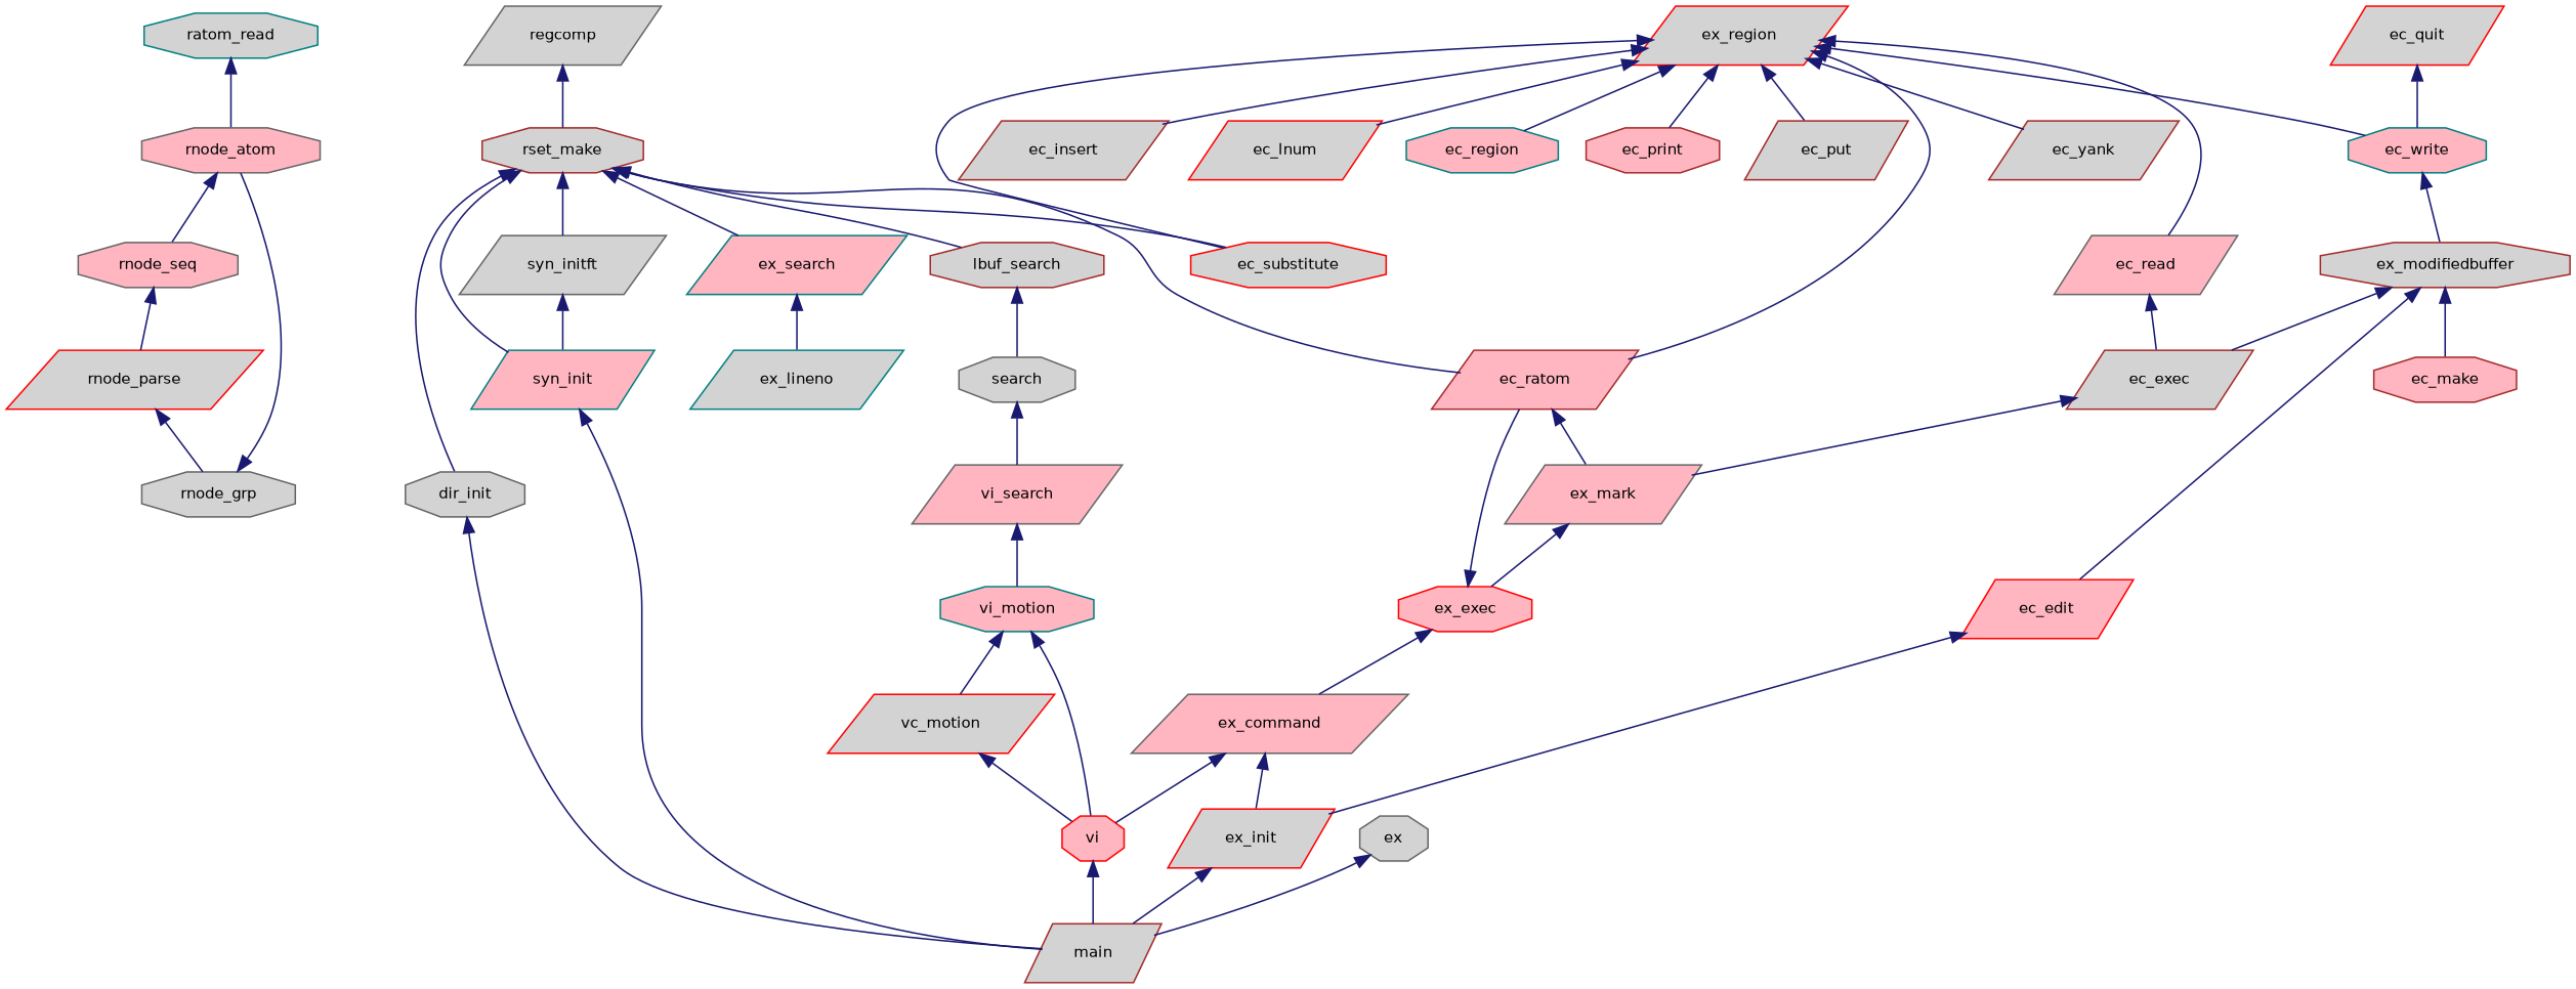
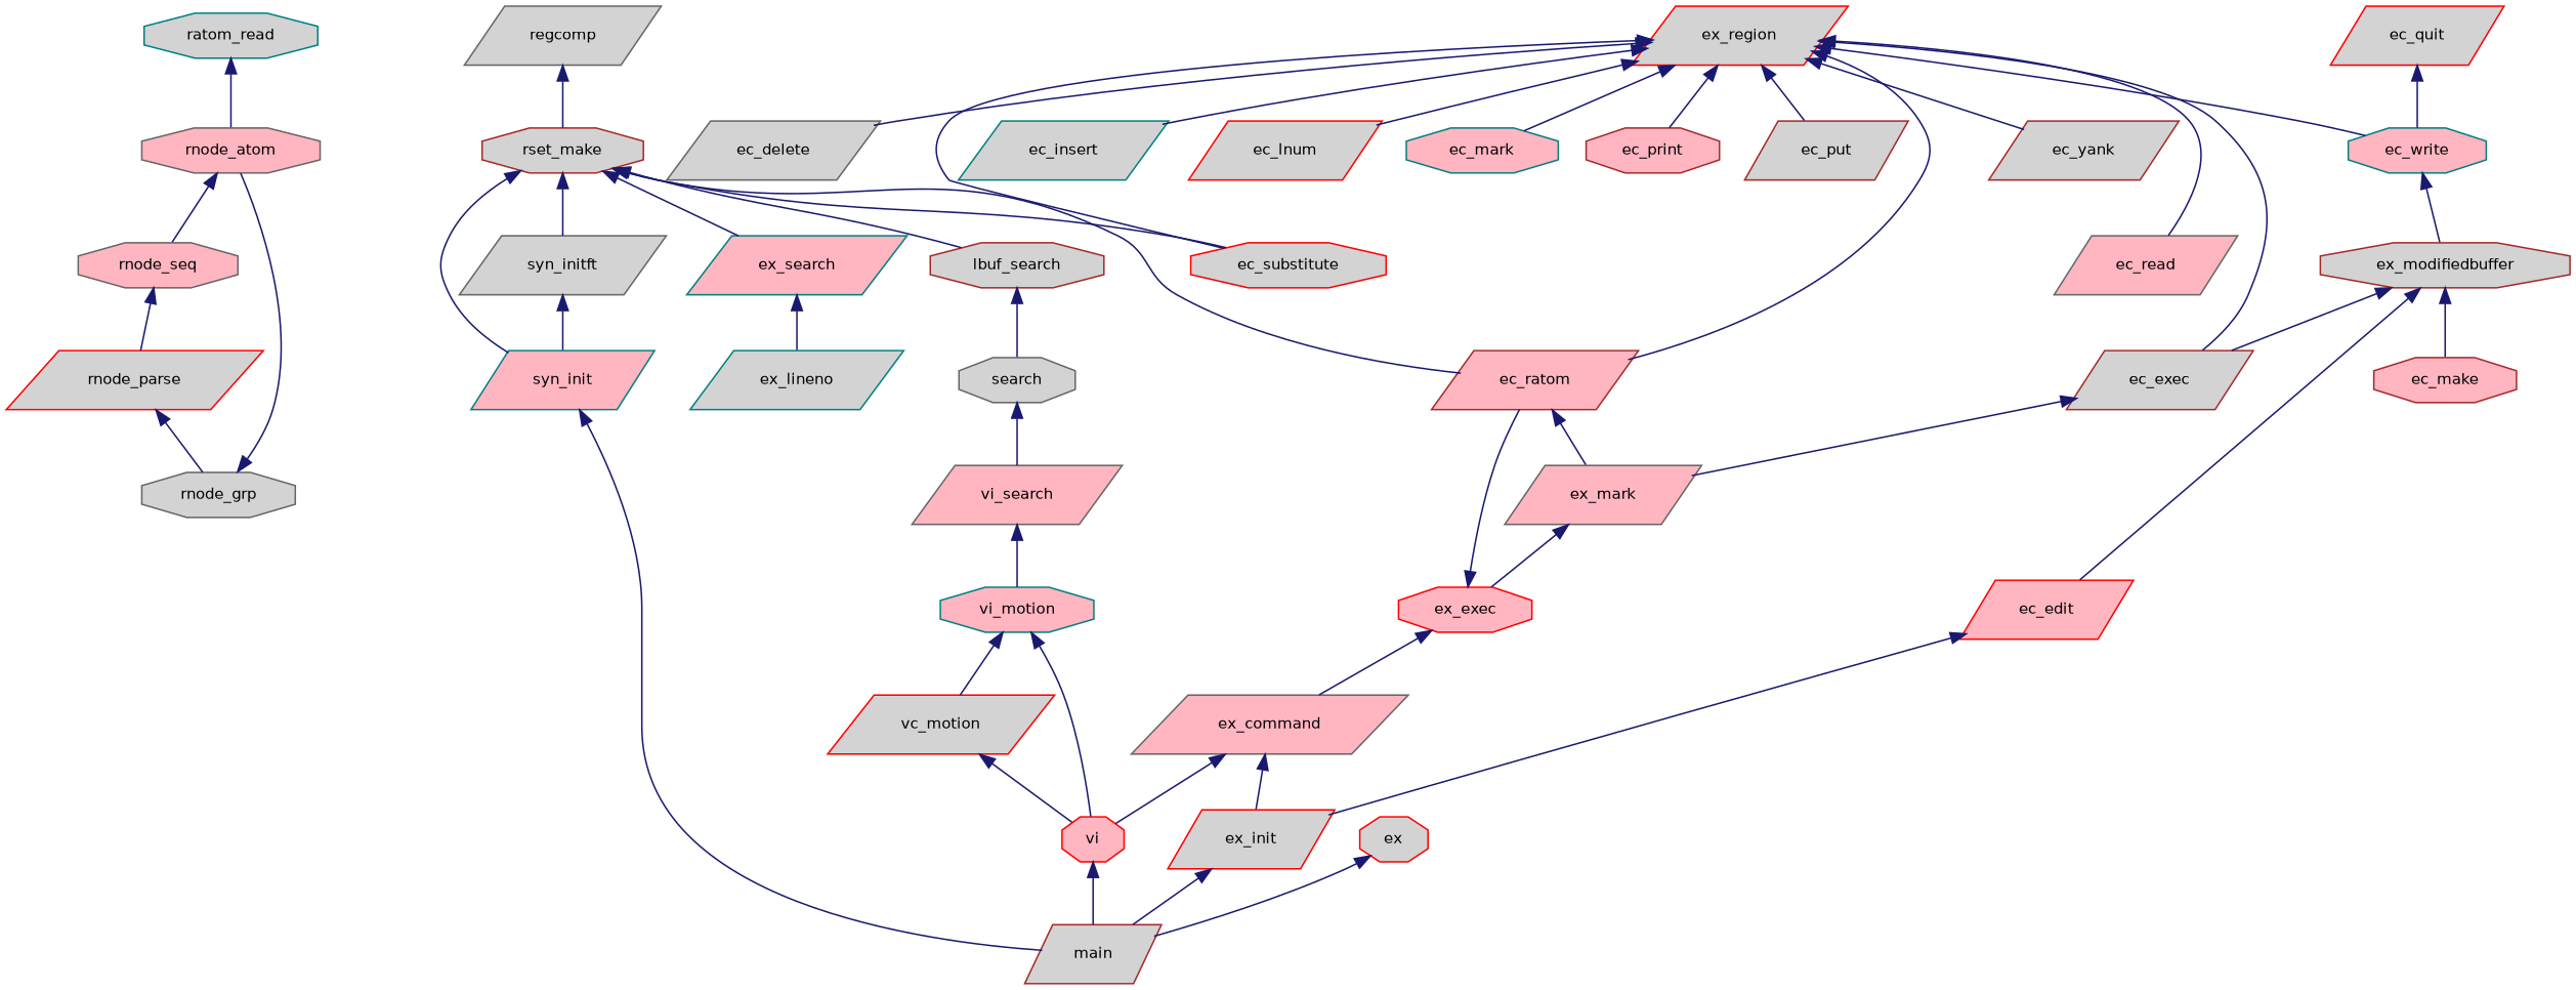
  digraph {
    rankdir=TB
    node [color=gray40 fillcolor=lightgrey fontname=Helvetica fontsize=10 shape=parallelogram style=filled]
    edge [color=midnightblue dir=back fontname=Helvetica fontsize=10 labelfontname=Helvetica labelfontsize=10 style=solid]
    n1 [color=teal fontcolor=black height=0.2 label=ratom_read shape=octagon width=0.4]
    n2 [fillcolor=lightpink height=0.2 label=rnode_atom shape=octagon width=0.4]
    n3 [fillcolor=lightpink height=0.2 label=rnode_seq shape=octagon width=0.4]
    n4 [color=red height=0.2 label=rnode_parse width=0.4]
    n5 [height=0.2 label=rnode_grp shape=octagon width=0.4]
    n6 [height=0.2 label=regcomp width=0.4]
    n7 [color=brown height=0.2 label=rset_make shape=octagon width=0.4]
-   n8 [height=0.2 label=dir_init shape=octagon width=0.4]
    n9 [color=brown fillcolor=lightpink height=0.2 label=ec_ratom width=0.4]
    n10 [color=red height=0.2 label=ec_substitute shape=octagon width=0.4]
    n11 [color=teal fillcolor=lightpink height=0.2 label=ex_search width=0.4]
    n12 [color=brown height=0.2 label=lbuf_search shape=octagon width=0.4]
    n13 [color=teal fillcolor=lightpink height=0.2 label=syn_init width=0.4]
    n14 [height=0.2 label=syn_initft width=0.4]
    n15 [color=brown height=0.2 label=main width=0.4]
    n16 [fillcolor=lightpink height=0.2 label=ex_mark width=0.4]
    n17 [color=teal height=0.2 label=ex_lineno width=0.4]
    n18 [height=0.2 label=search shape=octagon width=0.4]
    n19 [color=red fillcolor=lightpink height=0.2 label=ex_exec shape=octagon width=0.4]
    n20 [fillcolor=lightpink height=0.2 label=ex_command width=0.4]
    n21 [color=red height=0.2 label=ex_init width=0.4]
    n22 [color=red fillcolor=lightpink height=0.2 label=vi shape=octagon width=0.4]
-   n23 [height=0.2 label=ex shape=octagon width=0.4]
+   n23 [color=red height=0.2 label=ex shape=octagon width=0.4]
    n24 [color=red height=0.2 label=ex_region width=0.4]
+   n25 [height=0.2 label=ec_delete width=0.4]
    n26 [color=brown height=0.2 label=ec_exec width=0.4]
-   n27 [color=brown height=0.2 label=ec_insert width=0.4]
+   n27 [color=teal height=0.2 label=ec_insert width=0.4]
    n28 [color=red height=0.2 label=ec_lnum width=0.4]
-   n29 [color=teal fillcolor=lightpink height=0.2 label=ec_region shape=octagon width=0.4]
+   n29 [color=teal fillcolor=lightpink height=0.2 label=ec_mark shape=octagon width=0.4]
    n30 [color=brown fillcolor=lightpink height=0.2 label=ec_print shape=octagon width=0.4]
    n31 [color=brown height=0.2 label=ec_put width=0.4]
    n32 [fillcolor=lightpink height=0.2 label=ec_read width=0.4]
    n33 [color=teal fillcolor=lightpink height=0.2 label=ec_write shape=octagon width=0.4]
    n34 [color=brown height=0.2 label=ec_yank width=0.4]
    n35 [color=brown height=0.2 label=ex_modifiedbuffer shape=octagon width=0.4]
    n36 [color=red fillcolor=lightpink height=0.2 label=ec_edit width=0.4]
    n37 [color=brown fillcolor=lightpink height=0.2 label=ec_make shape=octagon width=0.4]
    n38 [color=red height=0.2 label=ec_quit width=0.4]
    n39 [fillcolor=lightpink height=0.2 label=vi_search width=0.4]
    n40 [color=teal fillcolor=lightpink height=0.2 label=vi_motion shape=octagon width=0.4]
    n41 [color=red height=0.2 label=vc_motion width=0.4]
    n1 -> n2
    n2 -> n3
    n3 -> n4
    n4 -> n5
    n5 -> n2
    n6 -> n7
-   n7 -> n8
    n7 -> n9
    n7 -> n10
    n7 -> n11
    n7 -> n12
    n7 -> n13
    n7 -> n14
-   n8 -> n15
    n9 -> n16
    n11 -> n17
    n12 -> n18
    n13 -> n15
    n14 -> n13
    n16 -> n19
    n18 -> n39
    n19 -> n9
    n19 -> n20
    n20 -> n21
    n20 -> n22
    n21 -> n15
    n22 -> n15
    n23 -> n15
    n24 -> n9
    n24 -> n10
-   n32 -> n26
+   n24 -> n25
+   n24 -> n26
    n24 -> n27
    n24 -> n28
    n24 -> n29
    n24 -> n30
    n24 -> n31
    n24 -> n32
    n24 -> n33
    n24 -> n34
    n26 -> n16
    n33 -> n35
    n35 -> n26
    n35 -> n36
    n35 -> n37
    n36 -> n21
    n38 -> n33
    n39 -> n40
    n40 -> n22
    n40 -> n41
    n41 -> n22
  }
